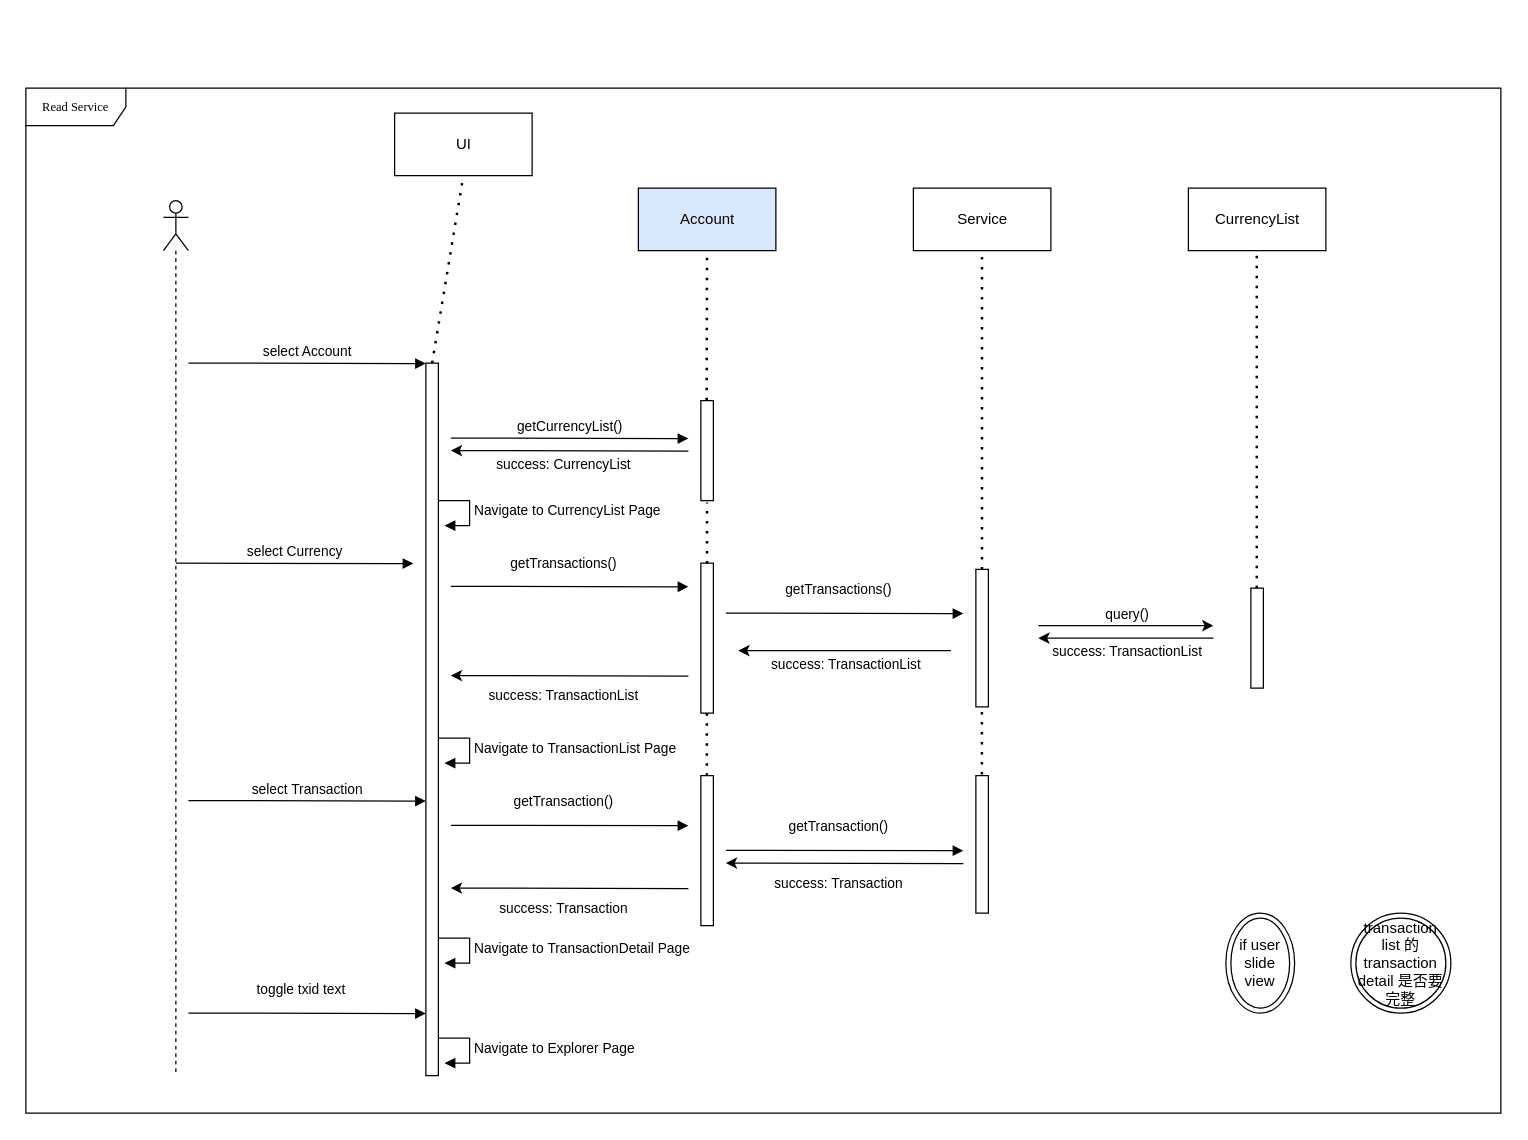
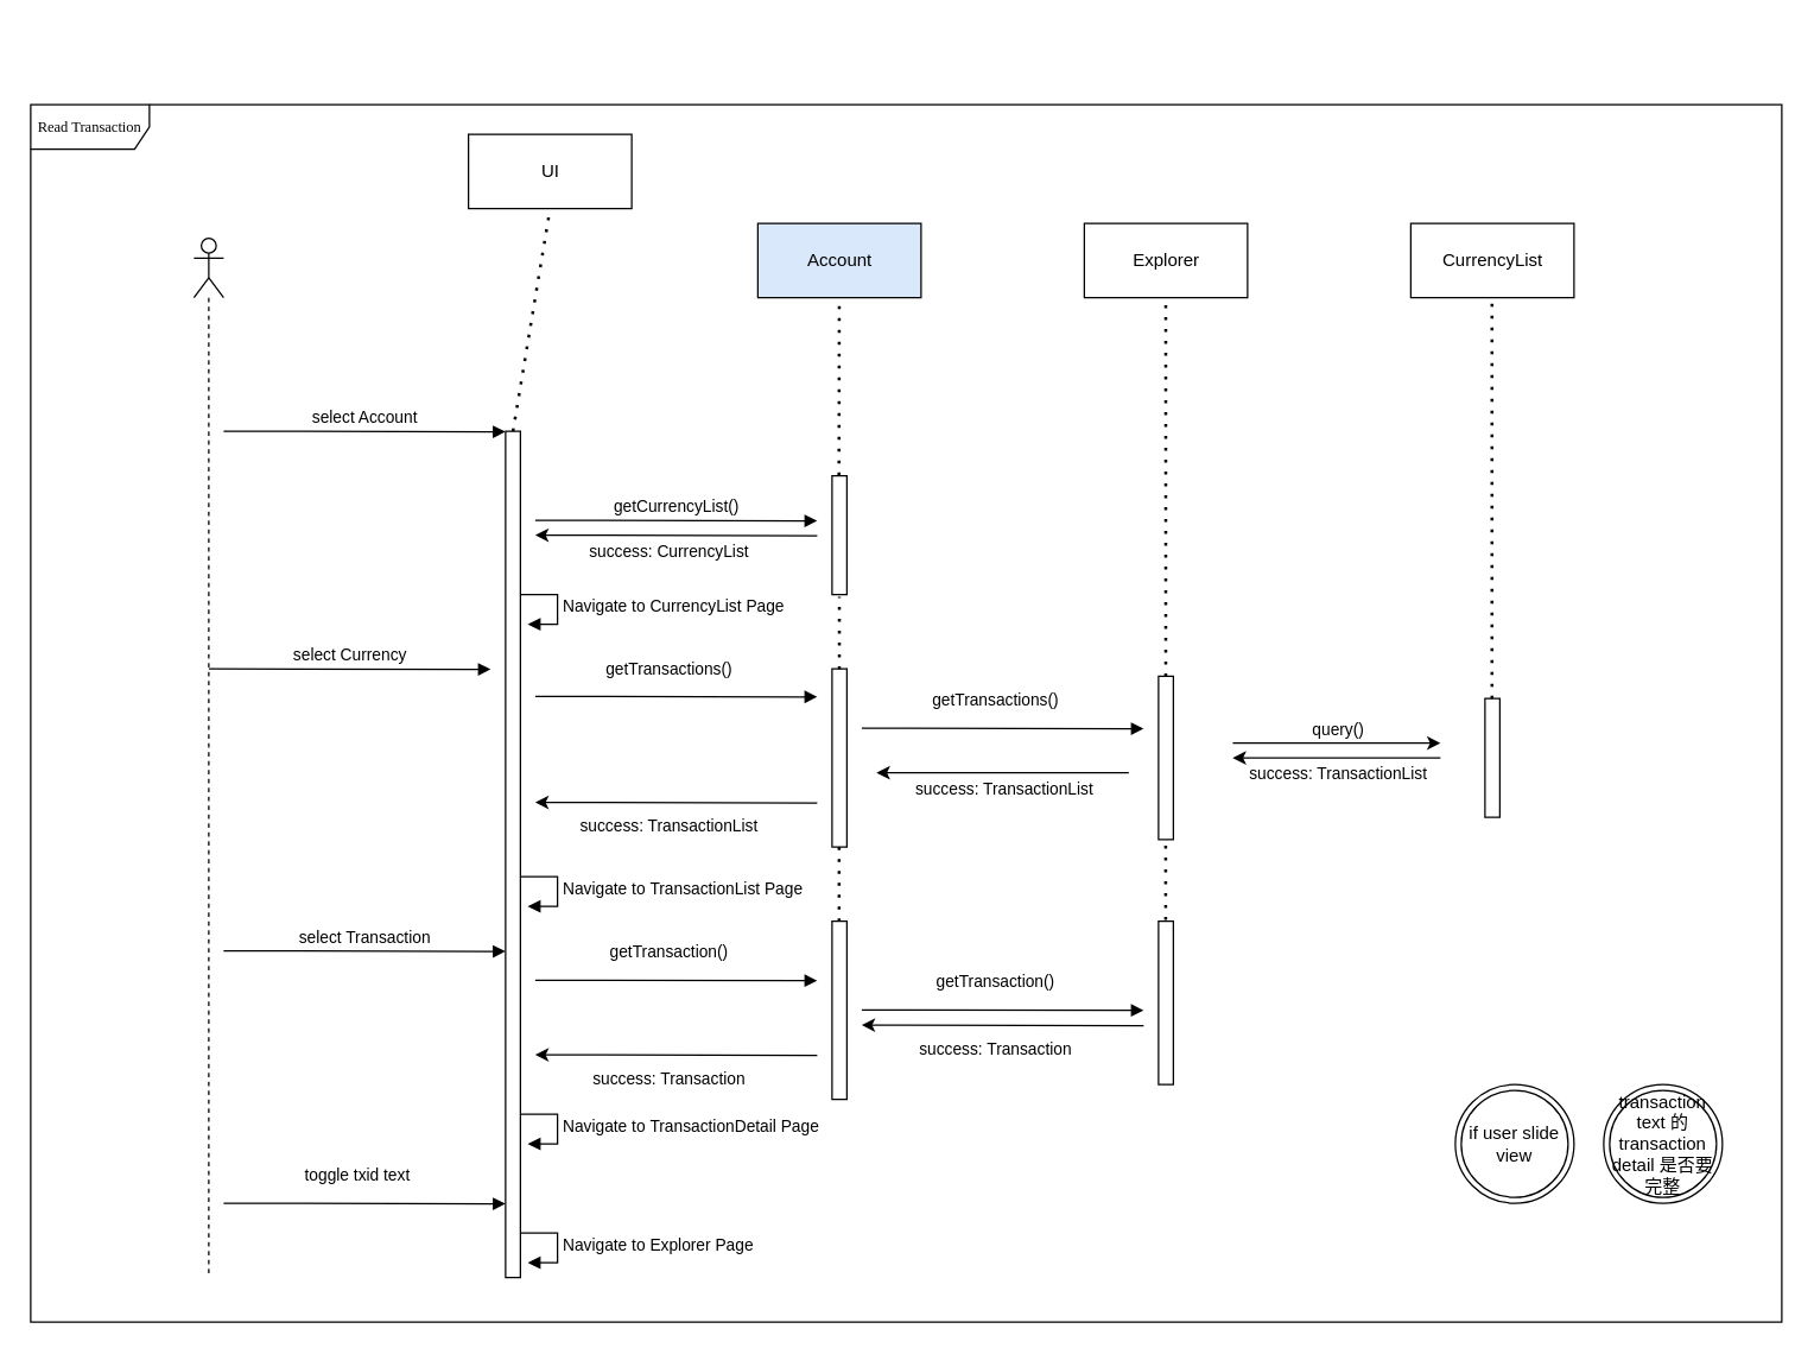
  <mxCell id="0" />
  <mxCell id="1" parent="0" />
  <mxCell id="2" value="" style="group" vertex="1" connectable="0" parent="1"><mxGeometry x="20" y="20" width="1180" height="840" as="geometry" /></mxCell>
- <mxCell id="3" value="Read Service" style="shape=umlFrame;whiteSpace=wrap;html=1;rounded=0;shadow=0;comic=0;labelBackgroundColor=none;strokeWidth=1;fontFamily=Verdana;fontSize=10;align=center;width=80;height=30;" vertex="1" parent="2"><mxGeometry y="50" width="1180" height="820" as="geometry" /></mxCell>
+ <mxCell id="3" value="Read Transaction" style="shape=umlFrame;whiteSpace=wrap;html=1;rounded=0;shadow=0;comic=0;labelBackgroundColor=none;strokeWidth=1;fontFamily=Verdana;fontSize=10;align=center;width=80;height=30;" vertex="1" parent="2"><mxGeometry y="50" width="1180" height="820" as="geometry" /></mxCell>
  <mxCell id="4" value="UI" style="html=1;" vertex="1" parent="2"><mxGeometry x="295" y="70" width="110" height="50" as="geometry" /></mxCell>
  <mxCell id="5" value="Account" style="html=1;fillColor=#dae8fc;" vertex="1" parent="2"><mxGeometry x="490" y="130" width="110" height="50" as="geometry" /></mxCell>
  <mxCell id="6" value="CurrencyList" style="html=1;" vertex="1" parent="2"><mxGeometry x="930" y="130" width="110" height="50" as="geometry" /></mxCell>
  <mxCell id="7" value="" style="html=1;points=[];perimeter=orthogonalPerimeter;" vertex="1" parent="2"><mxGeometry x="320" y="270" width="10" height="570" as="geometry" /></mxCell>
  <mxCell id="8" value="" style="shape=umlLifeline;participant=umlActor;perimeter=lifelinePerimeter;whiteSpace=wrap;html=1;container=1;collapsible=0;recursiveResize=0;verticalAlign=top;spacingTop=36;outlineConnect=0;" vertex="1" parent="2"><mxGeometry x="110" y="140" width="20" height="700" as="geometry" /></mxCell>
  <mxCell id="9" value="select Account" style="html=1;verticalAlign=bottom;endArrow=block;" edge="1" parent="2"><mxGeometry width="80" relative="1" as="geometry"><mxPoint x="130" y="270.0" as="sourcePoint" /><mxPoint x="320" y="270.34" as="targetPoint" /></mxGeometry></mxCell>
  <mxCell id="10" value="" style="html=1;points=[];perimeter=orthogonalPerimeter;" vertex="1" parent="2"><mxGeometry x="540" y="300" width="10" height="80" as="geometry" /></mxCell>
  <mxCell id="11" value="" style="html=1;points=[];perimeter=orthogonalPerimeter;" vertex="1" parent="2"><mxGeometry x="980" y="450" width="10" height="80" as="geometry" /></mxCell>
  <mxCell id="12" value="" style="endArrow=classic;html=1;" edge="1" parent="2"><mxGeometry relative="1" as="geometry"><mxPoint x="810" y="480.0" as="sourcePoint" /><mxPoint x="950" y="480.0" as="targetPoint" /></mxGeometry></mxCell>
  <mxCell id="13" value="query()" style="edgeLabel;resizable=0;html=1;align=center;verticalAlign=middle;" connectable="0" vertex="1" parent="12"><mxGeometry relative="1" as="geometry"><mxPoint y="-9.66" as="offset" /></mxGeometry></mxCell>
  <mxCell id="14" value="" style="endArrow=none;html=1;startArrow=classic;startFill=1;endFill=0;" edge="1" parent="2"><mxGeometry relative="1" as="geometry"><mxPoint x="810" y="490" as="sourcePoint" /><mxPoint x="950" y="490" as="targetPoint" /></mxGeometry></mxCell>
  <mxCell id="15" value="success: TransactionList" style="edgeLabel;resizable=0;html=1;align=center;verticalAlign=middle;" connectable="0" vertex="1" parent="14"><mxGeometry relative="1" as="geometry"><mxPoint y="10" as="offset" /></mxGeometry></mxCell>
  <mxCell id="16" value="" style="endArrow=none;dashed=1;html=1;dashPattern=1 3;strokeWidth=2;entryX=0.5;entryY=1;entryDx=0;entryDy=0;" edge="1" parent="2" target="4"><mxGeometry width="50" height="50" relative="1" as="geometry"><mxPoint x="325" y="270" as="sourcePoint" /><mxPoint x="640" y="220" as="targetPoint" /></mxGeometry></mxCell>
  <mxCell id="17" value="" style="endArrow=none;dashed=1;html=1;dashPattern=1 3;strokeWidth=2;entryX=0.5;entryY=1;entryDx=0;entryDy=0;exitX=0.467;exitY=-0.004;exitDx=0;exitDy=0;exitPerimeter=0;" edge="1" parent="2" source="10"><mxGeometry width="50" height="50" relative="1" as="geometry"><mxPoint x="544.88" y="270" as="sourcePoint" /><mxPoint x="544.88" y="180" as="targetPoint" /></mxGeometry></mxCell>
  <mxCell id="18" value="" style="endArrow=none;dashed=1;html=1;dashPattern=1 3;strokeWidth=2;entryX=0.5;entryY=1;entryDx=0;entryDy=0;" edge="1" parent="2" source="11"><mxGeometry width="50" height="50" relative="1" as="geometry"><mxPoint x="985" y="400" as="sourcePoint" /><mxPoint x="984.71" y="180" as="targetPoint" /></mxGeometry></mxCell>
  <mxCell id="19" value="" style="group" vertex="1" connectable="0" parent="2"><mxGeometry x="710" y="130" width="110" height="220" as="geometry" /></mxCell>
- <mxCell id="20" value="Service" style="html=1;" vertex="1" parent="19"><mxGeometry width="110" height="50" as="geometry" /></mxCell>
+ <mxCell id="20" value="Explorer" style="html=1;" vertex="1" parent="19"><mxGeometry width="110" height="50" as="geometry" /></mxCell>
  <mxCell id="21" value="" style="endArrow=none;dashed=1;html=1;dashPattern=1 3;strokeWidth=2;entryX=0.5;entryY=1;entryDx=0;entryDy=0;" edge="1" parent="19" source="27"><mxGeometry width="50" height="50" relative="1" as="geometry"><mxPoint x="54.88" y="140" as="sourcePoint" /><mxPoint x="54.88" y="50" as="targetPoint" /></mxGeometry></mxCell>
  <mxCell id="22" value="getCurrencyList()" style="html=1;verticalAlign=bottom;endArrow=block;" edge="1" parent="2"><mxGeometry width="80" relative="1" as="geometry"><mxPoint x="340" y="330.0" as="sourcePoint" /><mxPoint x="530" y="330.34" as="targetPoint" /></mxGeometry></mxCell>
  <mxCell id="23" value="success: CurrencyList" style="html=1;verticalAlign=bottom;endArrow=none;endFill=0;startArrow=classic;startFill=1;" edge="1" parent="2"><mxGeometry x="-0.052" y="-20" width="80" relative="1" as="geometry"><mxPoint x="340" y="340.0" as="sourcePoint" /><mxPoint x="530" y="340.34" as="targetPoint" /><mxPoint as="offset" /></mxGeometry></mxCell>
  <mxCell id="24" value="getTransactions()" style="html=1;verticalAlign=bottom;endArrow=block;" edge="1" parent="2"><mxGeometry x="-0.053" y="10" width="80" relative="1" as="geometry"><mxPoint x="560" y="470" as="sourcePoint" /><mxPoint x="750" y="470.34" as="targetPoint" /><mxPoint as="offset" /></mxGeometry></mxCell>
  <mxCell id="25" value="success: TransactionList" style="html=1;verticalAlign=bottom;endArrow=none;endFill=0;startArrow=classic;startFill=1;" edge="1" parent="2"><mxGeometry x="-0.052" y="-25" width="80" relative="1" as="geometry"><mxPoint x="340" y="520" as="sourcePoint" /><mxPoint x="530" y="520.34" as="targetPoint" /><mxPoint as="offset" /></mxGeometry></mxCell>
  <mxCell id="26" value="" style="html=1;points=[];perimeter=orthogonalPerimeter;" vertex="1" parent="2"><mxGeometry x="540" y="430" width="10" height="120" as="geometry" /></mxCell>
  <mxCell id="27" value="" style="html=1;points=[];perimeter=orthogonalPerimeter;" vertex="1" parent="2"><mxGeometry x="760" y="435" width="10" height="110" as="geometry" /></mxCell>
  <mxCell id="28" value="getTransactions()" style="html=1;verticalAlign=bottom;endArrow=block;" edge="1" parent="2"><mxGeometry x="-0.053" y="10" width="80" relative="1" as="geometry"><mxPoint x="340" y="448.57" as="sourcePoint" /><mxPoint x="530" y="448.91" as="targetPoint" /><mxPoint as="offset" /></mxGeometry></mxCell>
  <mxCell id="29" value="" style="endArrow=none;html=1;startArrow=classic;startFill=1;endFill=0;" edge="1" parent="2"><mxGeometry relative="1" as="geometry"><mxPoint x="570" y="500" as="sourcePoint" /><mxPoint x="740" y="500" as="targetPoint" /></mxGeometry></mxCell>
  <mxCell id="30" value="success: TransactionList" style="edgeLabel;resizable=0;html=1;align=center;verticalAlign=middle;" connectable="0" vertex="1" parent="29"><mxGeometry relative="1" as="geometry"><mxPoint y="10" as="offset" /></mxGeometry></mxCell>
  <mxCell id="31" value="&lt;span style=&quot;font-family: &amp;#34;helvetica&amp;#34; ; text-align: center&quot;&gt;Navigate to&amp;nbsp;&lt;/span&gt;&lt;span style=&quot;text-align: center&quot;&gt;TransactionList&lt;/span&gt;&lt;span style=&quot;font-family: &amp;#34;helvetica&amp;#34; ; text-align: center&quot;&gt;&amp;nbsp;Page&lt;/span&gt;" style="edgeStyle=orthogonalEdgeStyle;html=1;align=left;spacingLeft=2;endArrow=block;rounded=0;entryX=1;entryY=0;" edge="1" parent="2"><mxGeometry relative="1" as="geometry"><mxPoint x="330" y="570" as="sourcePoint" /><Array as="points"><mxPoint x="355" y="570" /></Array><mxPoint x="335" y="590" as="targetPoint" /></mxGeometry></mxCell>
  <mxCell id="32" value="&lt;span style=&quot;font-family: &amp;#34;helvetica&amp;#34; ; text-align: center&quot;&gt;Navigate to&amp;nbsp;&lt;/span&gt;&lt;span style=&quot;text-align: center&quot;&gt;CurrencyList&lt;/span&gt;&lt;span style=&quot;font-family: &amp;#34;helvetica&amp;#34; ; text-align: center&quot;&gt;&amp;nbsp;Page&lt;/span&gt;" style="edgeStyle=orthogonalEdgeStyle;html=1;align=left;spacingLeft=2;endArrow=block;rounded=0;entryX=1;entryY=0;" edge="1" parent="2"><mxGeometry relative="1" as="geometry"><mxPoint x="330" y="380" as="sourcePoint" /><Array as="points"><mxPoint x="355" y="380" /></Array><mxPoint x="335" y="400" as="targetPoint" /></mxGeometry></mxCell>
  <mxCell id="33" value="select Transaction" style="html=1;verticalAlign=bottom;endArrow=block;" edge="1" parent="2"><mxGeometry width="80" relative="1" as="geometry"><mxPoint x="130" y="620" as="sourcePoint" /><mxPoint x="320" y="620.34" as="targetPoint" /></mxGeometry></mxCell>
  <mxCell id="34" value="&lt;span style=&quot;font-family: &amp;#34;helvetica&amp;#34; ; text-align: center&quot;&gt;Navigate to&amp;nbsp;&lt;/span&gt;&lt;span style=&quot;text-align: center&quot;&gt;TransactionDetail&lt;/span&gt;&lt;span style=&quot;font-family: &amp;#34;helvetica&amp;#34; ; text-align: center&quot;&gt;&amp;nbsp;Page&lt;/span&gt;" style="edgeStyle=orthogonalEdgeStyle;html=1;align=left;spacingLeft=2;endArrow=block;rounded=0;entryX=1;entryY=0;" edge="1" parent="2"><mxGeometry relative="1" as="geometry"><mxPoint x="330" y="730" as="sourcePoint" /><Array as="points"><mxPoint x="355" y="730" /></Array><mxPoint x="335" y="750" as="targetPoint" /></mxGeometry></mxCell>
  <mxCell id="35" value="toggle txid text" style="html=1;verticalAlign=bottom;endArrow=block;" edge="1" parent="2"><mxGeometry x="-0.053" y="10" width="80" relative="1" as="geometry"><mxPoint x="130" y="790" as="sourcePoint" /><mxPoint x="320" y="790.34" as="targetPoint" /><mxPoint as="offset" /></mxGeometry></mxCell>
  <mxCell id="36" value="&lt;span style=&quot;font-family: &amp;#34;helvetica&amp;#34; ; text-align: center&quot;&gt;Navigate to&amp;nbsp;&lt;/span&gt;&lt;span style=&quot;text-align: center&quot;&gt;Explorer&lt;/span&gt;&lt;span style=&quot;font-family: &amp;#34;helvetica&amp;#34; ; text-align: center&quot;&gt;&amp;nbsp;Page&lt;/span&gt;" style="edgeStyle=orthogonalEdgeStyle;html=1;align=left;spacingLeft=2;endArrow=block;rounded=0;entryX=1;entryY=0;" edge="1" parent="2"><mxGeometry relative="1" as="geometry"><mxPoint x="330" y="810" as="sourcePoint" /><Array as="points"><mxPoint x="355" y="810" /></Array><mxPoint x="335" y="830" as="targetPoint" /></mxGeometry></mxCell>
  <mxCell id="37" value="select Currency" style="html=1;verticalAlign=bottom;endArrow=block;" edge="1" parent="2"><mxGeometry width="80" relative="1" as="geometry"><mxPoint x="120" y="430" as="sourcePoint" /><mxPoint x="310" y="430.34" as="targetPoint" /></mxGeometry></mxCell>
- <mxCell id="38" value="if user slide view" style="ellipse;shape=doubleEllipse;whiteSpace=wrap;html=1;aspect=fixed;" vertex="1" parent="2"><mxGeometry x="960" y="710" width="55" height="80" as="geometry" /></mxCell>
- <mxCell id="39" value="transaction list 的 transaction detail 是否要完整" style="ellipse;shape=doubleEllipse;whiteSpace=wrap;html=1;aspect=fixed;" vertex="1" parent="2"><mxGeometry x="1060" y="710" width="80" height="80" as="geometry" /></mxCell>
+ <mxCell id="38" value="if user slide view" style="ellipse;shape=doubleEllipse;whiteSpace=wrap;html=1;aspect=fixed;" vertex="1" parent="2"><mxGeometry x="960" y="710" width="80" height="80" as="geometry" /></mxCell>
+ <mxCell id="39" value="transaction text 的 transaction detail 是否要完整" style="ellipse;shape=doubleEllipse;whiteSpace=wrap;html=1;aspect=fixed;" vertex="1" parent="2"><mxGeometry x="1060" y="710" width="80" height="80" as="geometry" /></mxCell>
  <mxCell id="40" value="" style="endArrow=none;dashed=1;html=1;dashPattern=1 3;strokeWidth=2;entryX=0.493;entryY=1.018;entryDx=0;entryDy=0;exitX=0.493;exitY=0.003;exitDx=0;exitDy=0;exitPerimeter=0;entryPerimeter=0;" edge="1" parent="2" source="26" target="10"><mxGeometry width="50" height="50" relative="1" as="geometry"><mxPoint x="554.67" y="309.68" as="sourcePoint" /><mxPoint x="554.88" y="190.0" as="targetPoint" /></mxGeometry></mxCell>
  <mxCell id="41" value="" style="endArrow=none;dashed=1;html=1;dashPattern=1 3;strokeWidth=2;entryX=0.493;entryY=1.018;entryDx=0;entryDy=0;entryPerimeter=0;" edge="1" parent="2" source="42"><mxGeometry width="50" height="50" relative="1" as="geometry"><mxPoint x="544.76" y="598.92" as="sourcePoint" /><mxPoint x="544.76" y="550.0" as="targetPoint" /></mxGeometry></mxCell>
  <mxCell id="42" value="" style="html=1;points=[];perimeter=orthogonalPerimeter;" vertex="1" parent="2"><mxGeometry x="540" y="600" width="10" height="120" as="geometry" /></mxCell>
  <mxCell id="43" value="getTransaction()" style="html=1;verticalAlign=bottom;endArrow=block;" edge="1" parent="2"><mxGeometry x="-0.053" y="10" width="80" relative="1" as="geometry"><mxPoint x="340" y="639.76" as="sourcePoint" /><mxPoint x="530" y="640.1" as="targetPoint" /><mxPoint as="offset" /></mxGeometry></mxCell>
  <mxCell id="44" value="success: Transaction" style="html=1;verticalAlign=bottom;endArrow=none;endFill=0;startArrow=classic;startFill=1;" edge="1" parent="2"><mxGeometry x="-0.052" y="-25" width="80" relative="1" as="geometry"><mxPoint x="340" y="690" as="sourcePoint" /><mxPoint x="530" y="690.34" as="targetPoint" /><mxPoint as="offset" /></mxGeometry></mxCell>
  <mxCell id="45" value="getTransaction()" style="html=1;verticalAlign=bottom;endArrow=block;" edge="1" parent="2"><mxGeometry x="-0.053" y="10" width="80" relative="1" as="geometry"><mxPoint x="560" y="659.76" as="sourcePoint" /><mxPoint x="750" y="660.1" as="targetPoint" /><mxPoint as="offset" /></mxGeometry></mxCell>
  <mxCell id="46" value="success: Transaction" style="html=1;verticalAlign=bottom;endArrow=none;endFill=0;startArrow=classic;startFill=1;" edge="1" parent="2"><mxGeometry x="-0.052" y="-25" width="80" relative="1" as="geometry"><mxPoint x="560" y="670" as="sourcePoint" /><mxPoint x="750" y="670.34" as="targetPoint" /><mxPoint as="offset" /></mxGeometry></mxCell>
  <mxCell id="47" value="" style="html=1;points=[];perimeter=orthogonalPerimeter;" vertex="1" parent="2"><mxGeometry x="760" y="600" width="10" height="110" as="geometry" /></mxCell>
  <mxCell id="48" value="" style="endArrow=none;dashed=1;html=1;dashPattern=1 3;strokeWidth=2;exitX=0.481;exitY=-0.009;exitDx=0;exitDy=0;exitPerimeter=0;" edge="1" parent="2" source="47" target="27"><mxGeometry width="50" height="50" relative="1" as="geometry"><mxPoint x="764.76" y="595" as="sourcePoint" /><mxPoint x="764.76" y="545.0" as="targetPoint" /></mxGeometry></mxCell>
